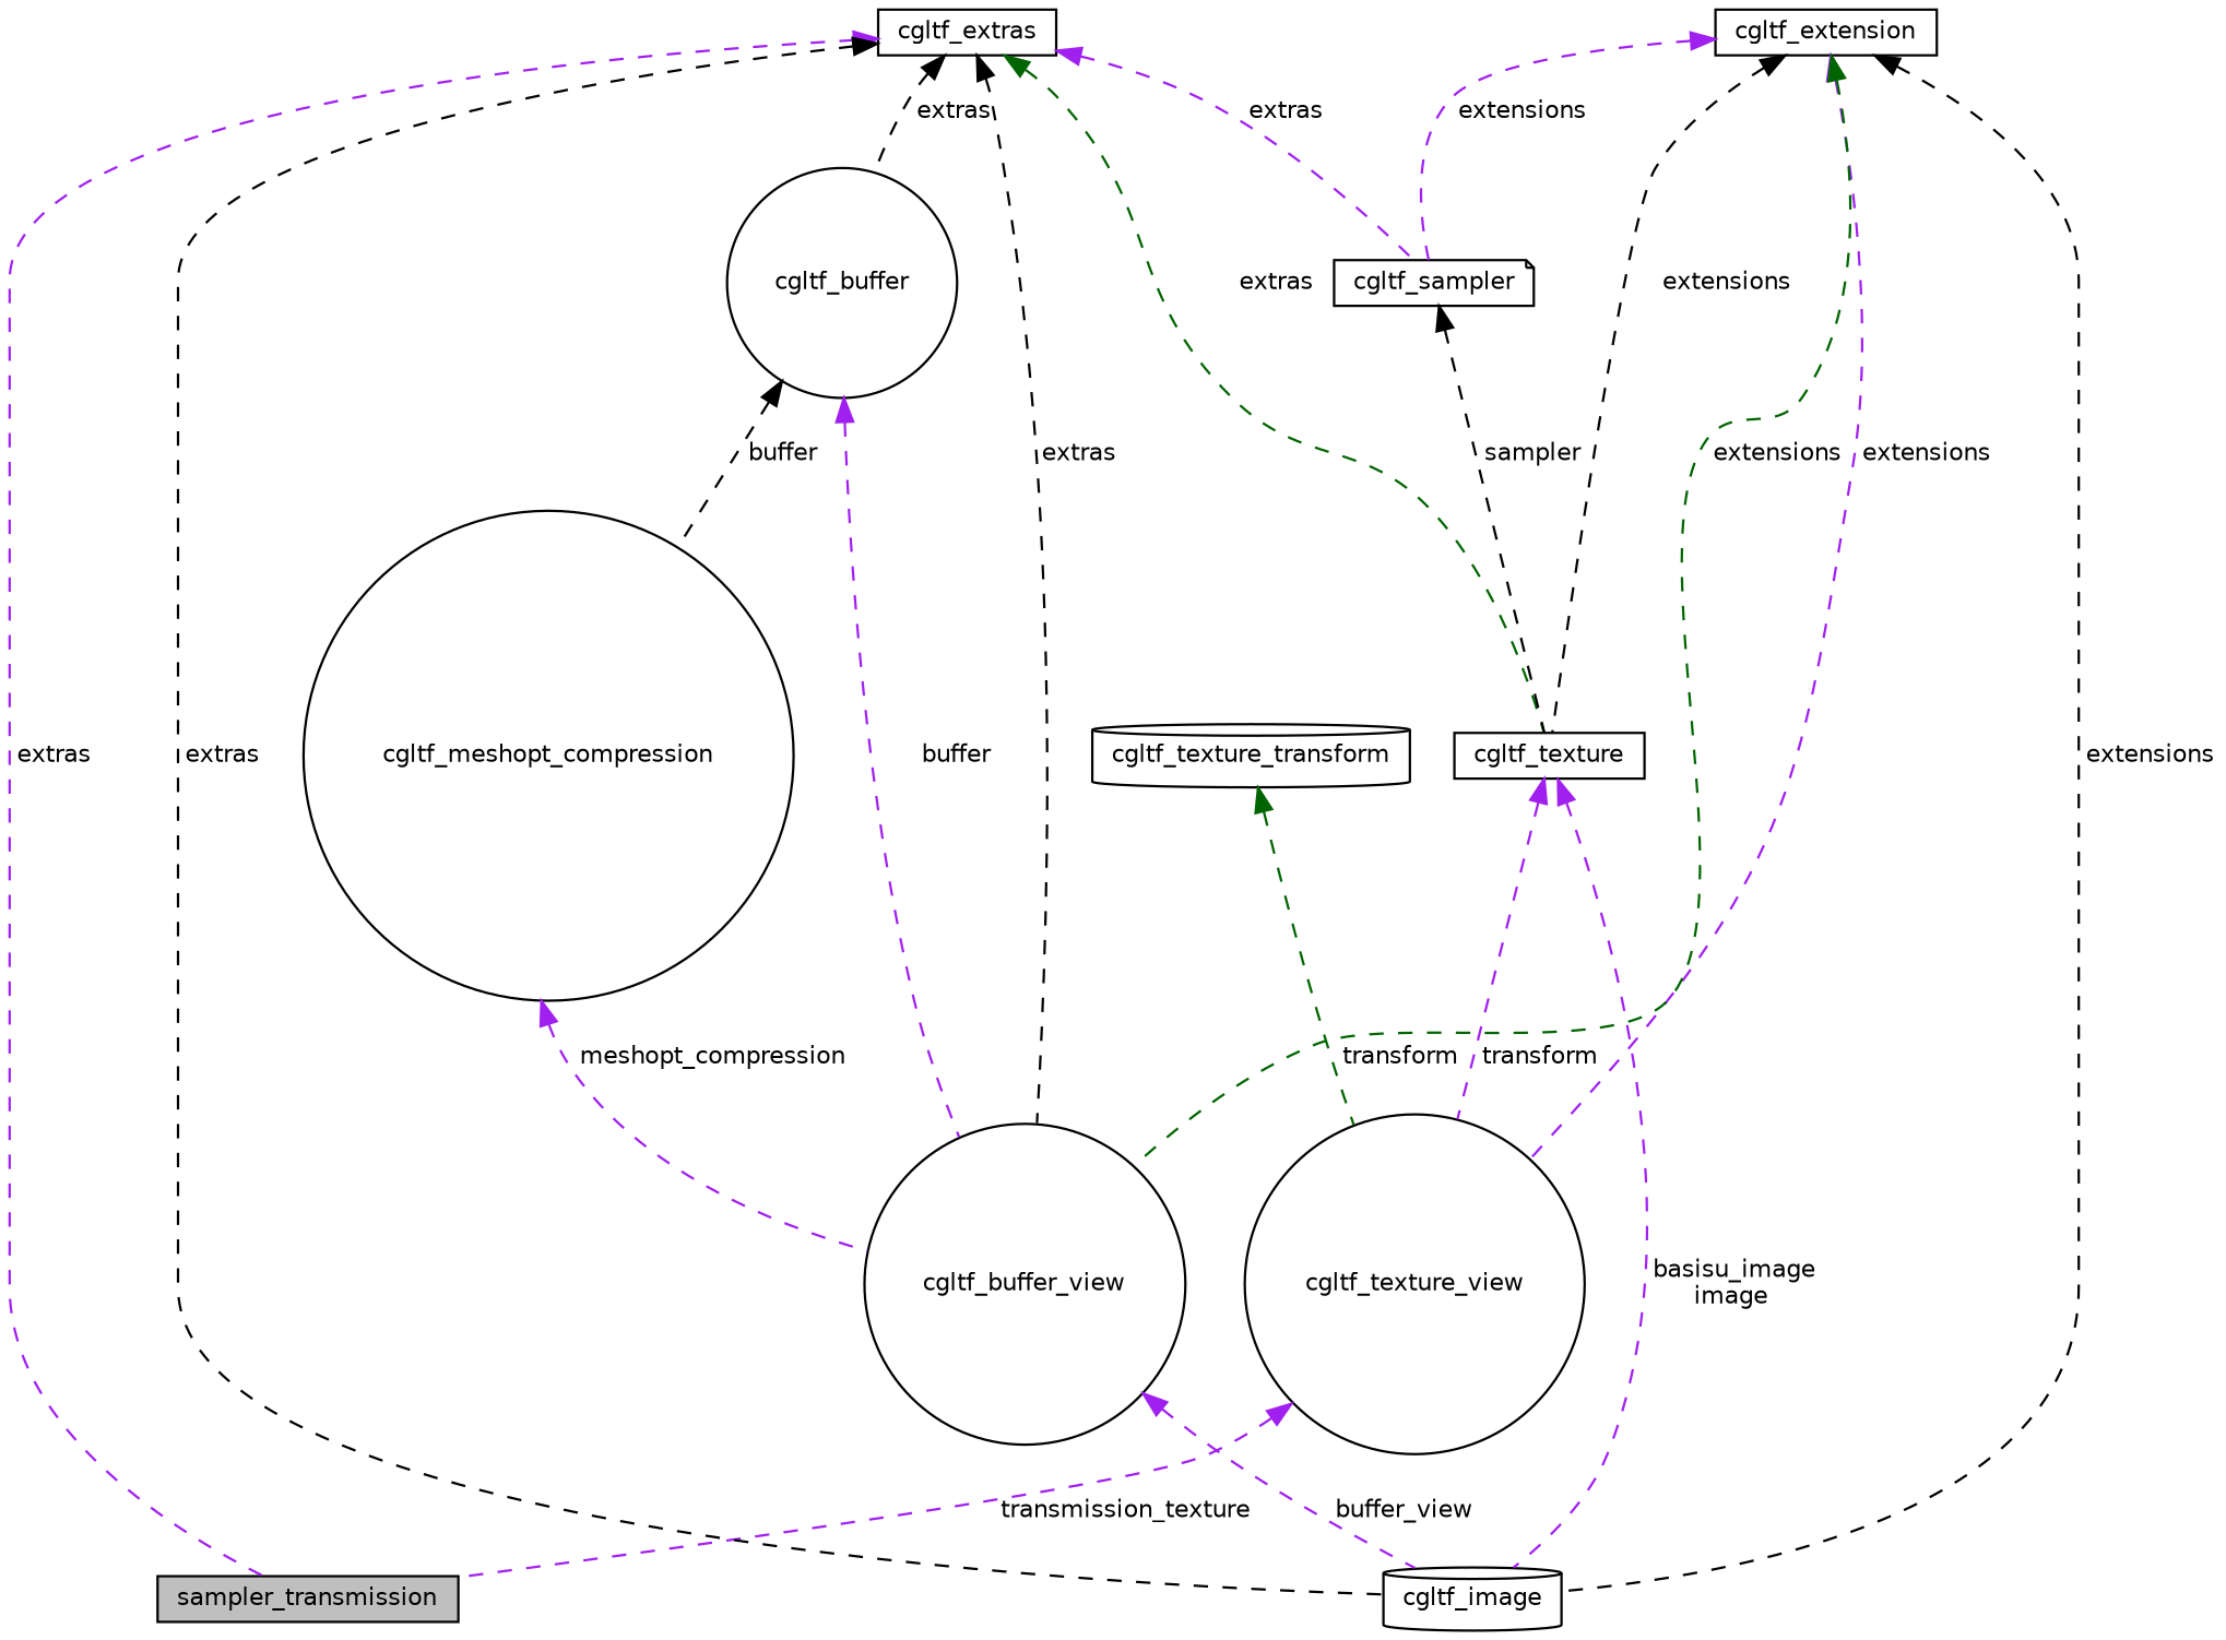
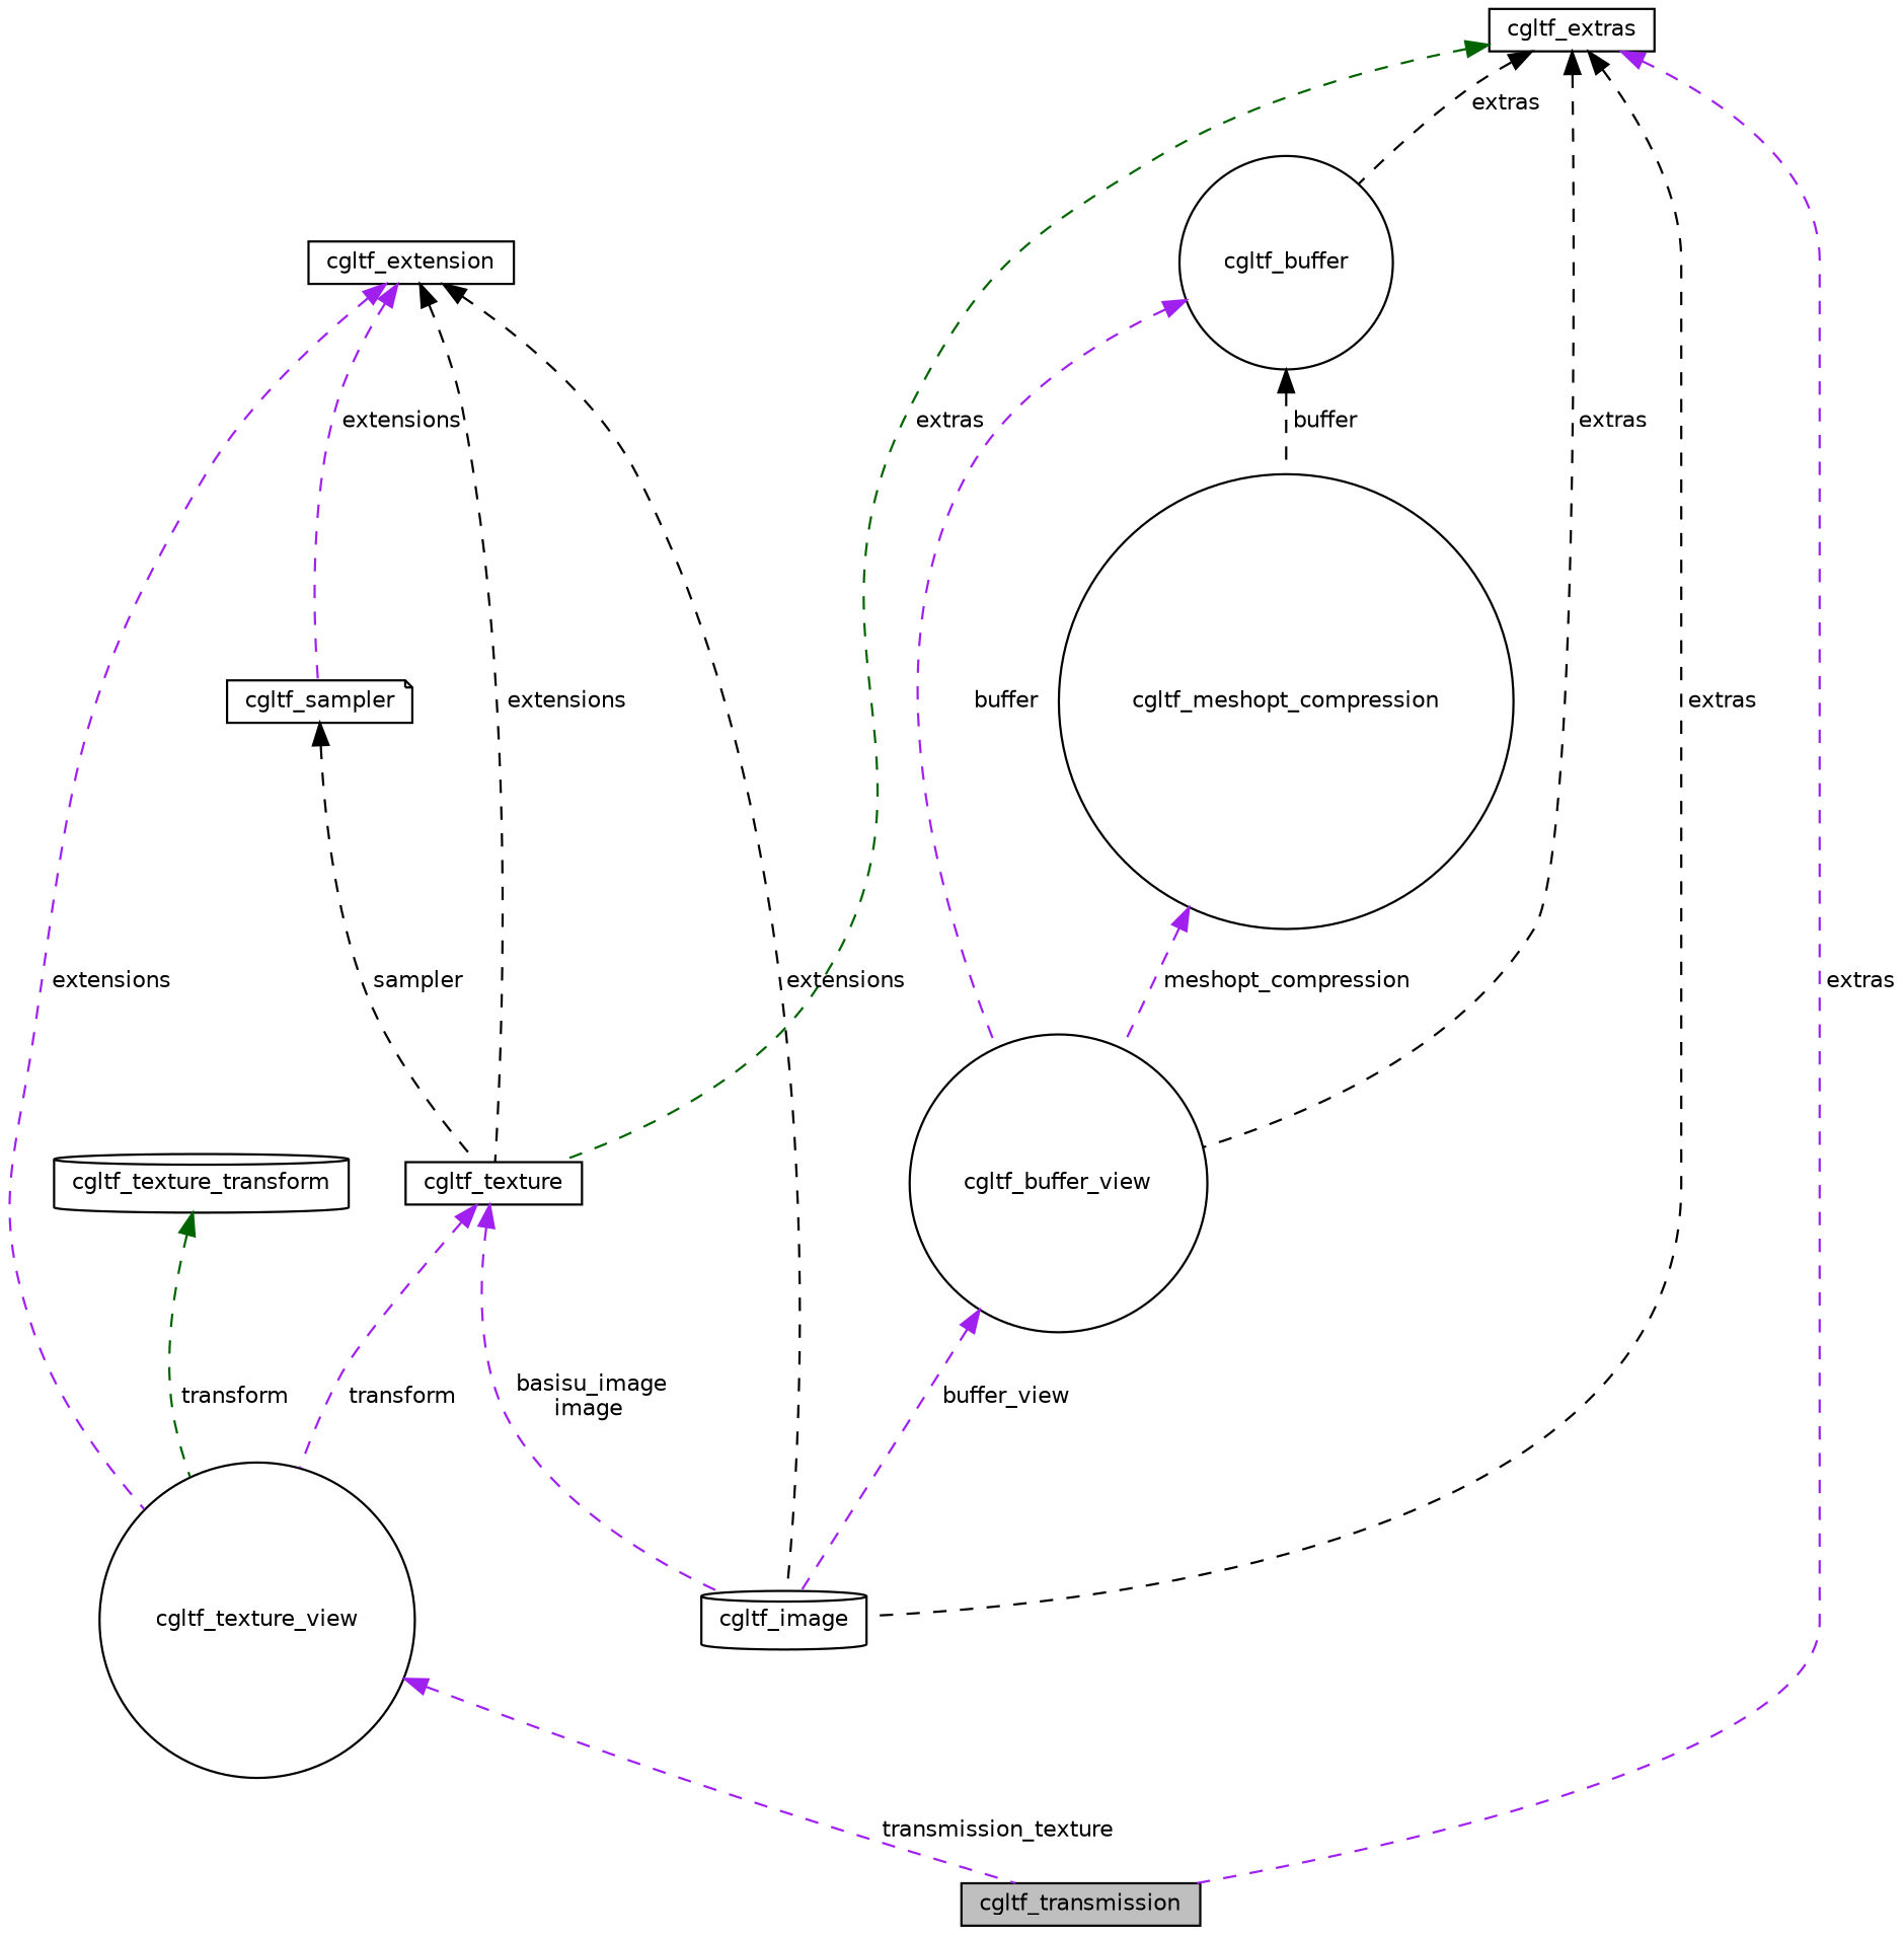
  digraph {
    node [color=black fillcolor=white fontname=Helvetica fontsize=10 shape=box style=filled]
    edge [color=purple dir=back fontname=Helvetica fontsize=10 labelfontname=Helvetica labelfontsize=10 style=dashed]
-   n1 [fillcolor=grey75 fontcolor=black height=0.2 label=sampler_transmission width=0.4]
+   n1 [fillcolor=grey75 fontcolor=black height=0.2 label=cgltf_transmission width=0.4]
    n2 [height=0.2 label=cgltf_texture_view shape=circle width=0.4]
    n3 [height=0.2 label=cgltf_texture_transform shape=cylinder width=0.4]
    n4 [height=0.2 label=cgltf_extras width=0.4]
    n5 [height=0.2 label=cgltf_texture width=0.4]
    n6 [height=0.2 label=cgltf_sampler shape=note width=0.4]
    n7 [height=0.2 label=cgltf_image shape=cylinder width=0.4]
    n8 [height=0.2 label=cgltf_buffer_view shape=circle width=0.4]
    n9 [height=0.2 label=cgltf_buffer shape=circle width=0.4]
    n10 [height=0.2 label=cgltf_meshopt_compression shape=circle width=0.4]
    n11 [height=0.2 label=cgltf_extension width=0.4]
    n2 -> n1 [label=" transmission_texture"]
    n3 -> n2 [color=darkgreen label=" transform"]
    n4 -> n1 [label=" extras"]
    n4 -> n5 [color=darkgreen label=" extras"]
-   n4 -> n6 [label=" extras"]
    n4 -> n7 [color=black label=" extras"]
    n4 -> n8 [color=black label=" extras"]
    n4 -> n9 [color=black label=" extras"]
    n5 -> n2 [label=" transform"]
    n5 -> n7 [label=" basisu_image\nimage"]
    n6 -> n5 [color=black label=" sampler"]
    n8 -> n7 [label=" buffer_view"]
    n9 -> n8 [label=" buffer"]
    n9 -> n10 [color=black label=" buffer"]
    n10 -> n8 [label=" meshopt_compression"]
    n11 -> n2 [label=" extensions"]
    n11 -> n5 [color=black label=" extensions"]
    n11 -> n6 [label=" extensions"]
    n11 -> n7 [color=black label=" extensions"]
-   n11 -> n8 [color=darkgreen label=" extensions"]
  }
